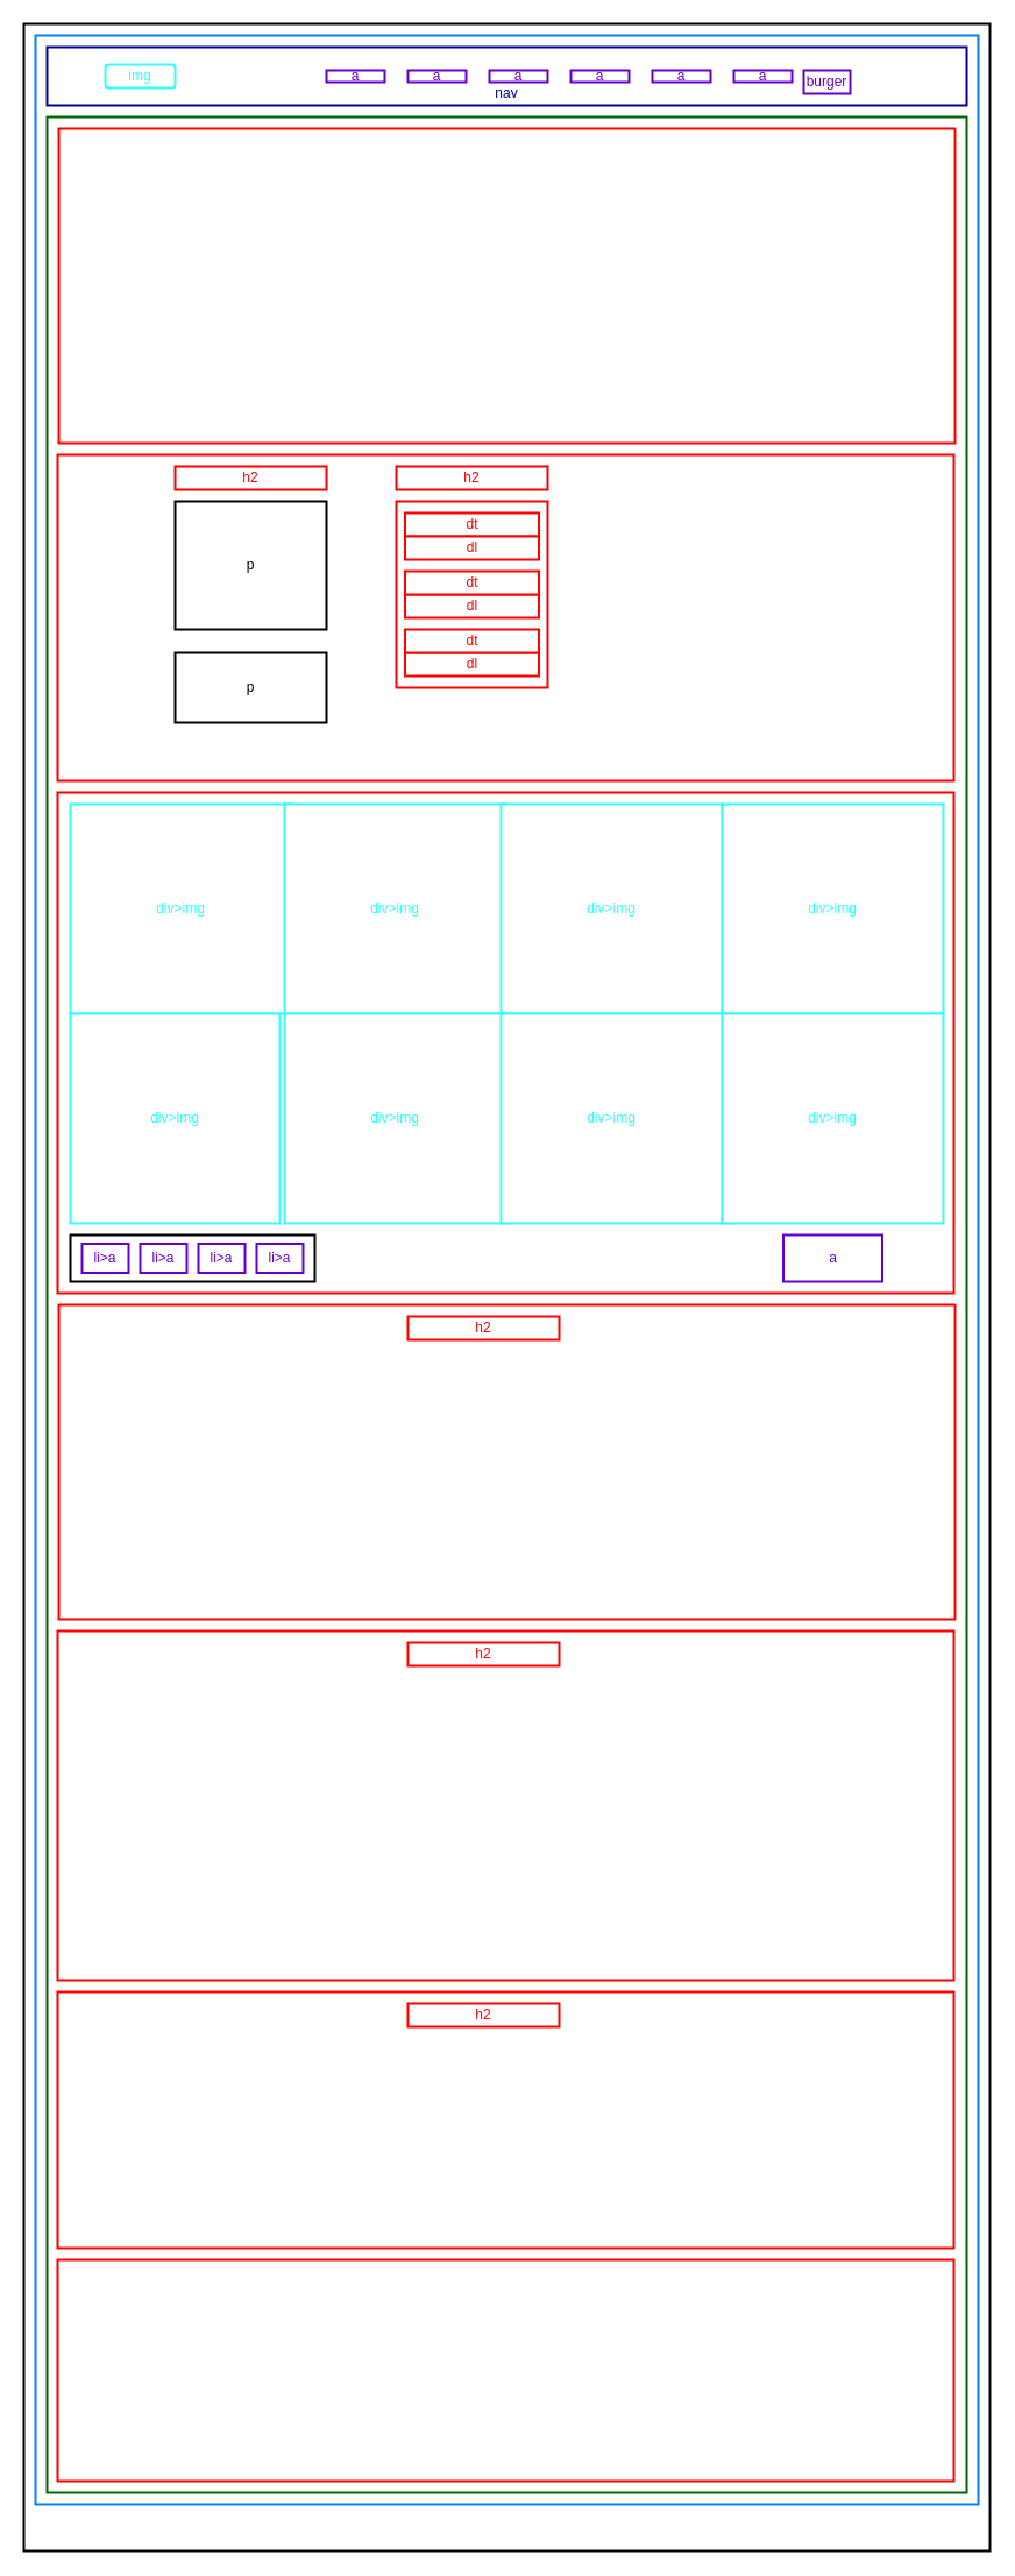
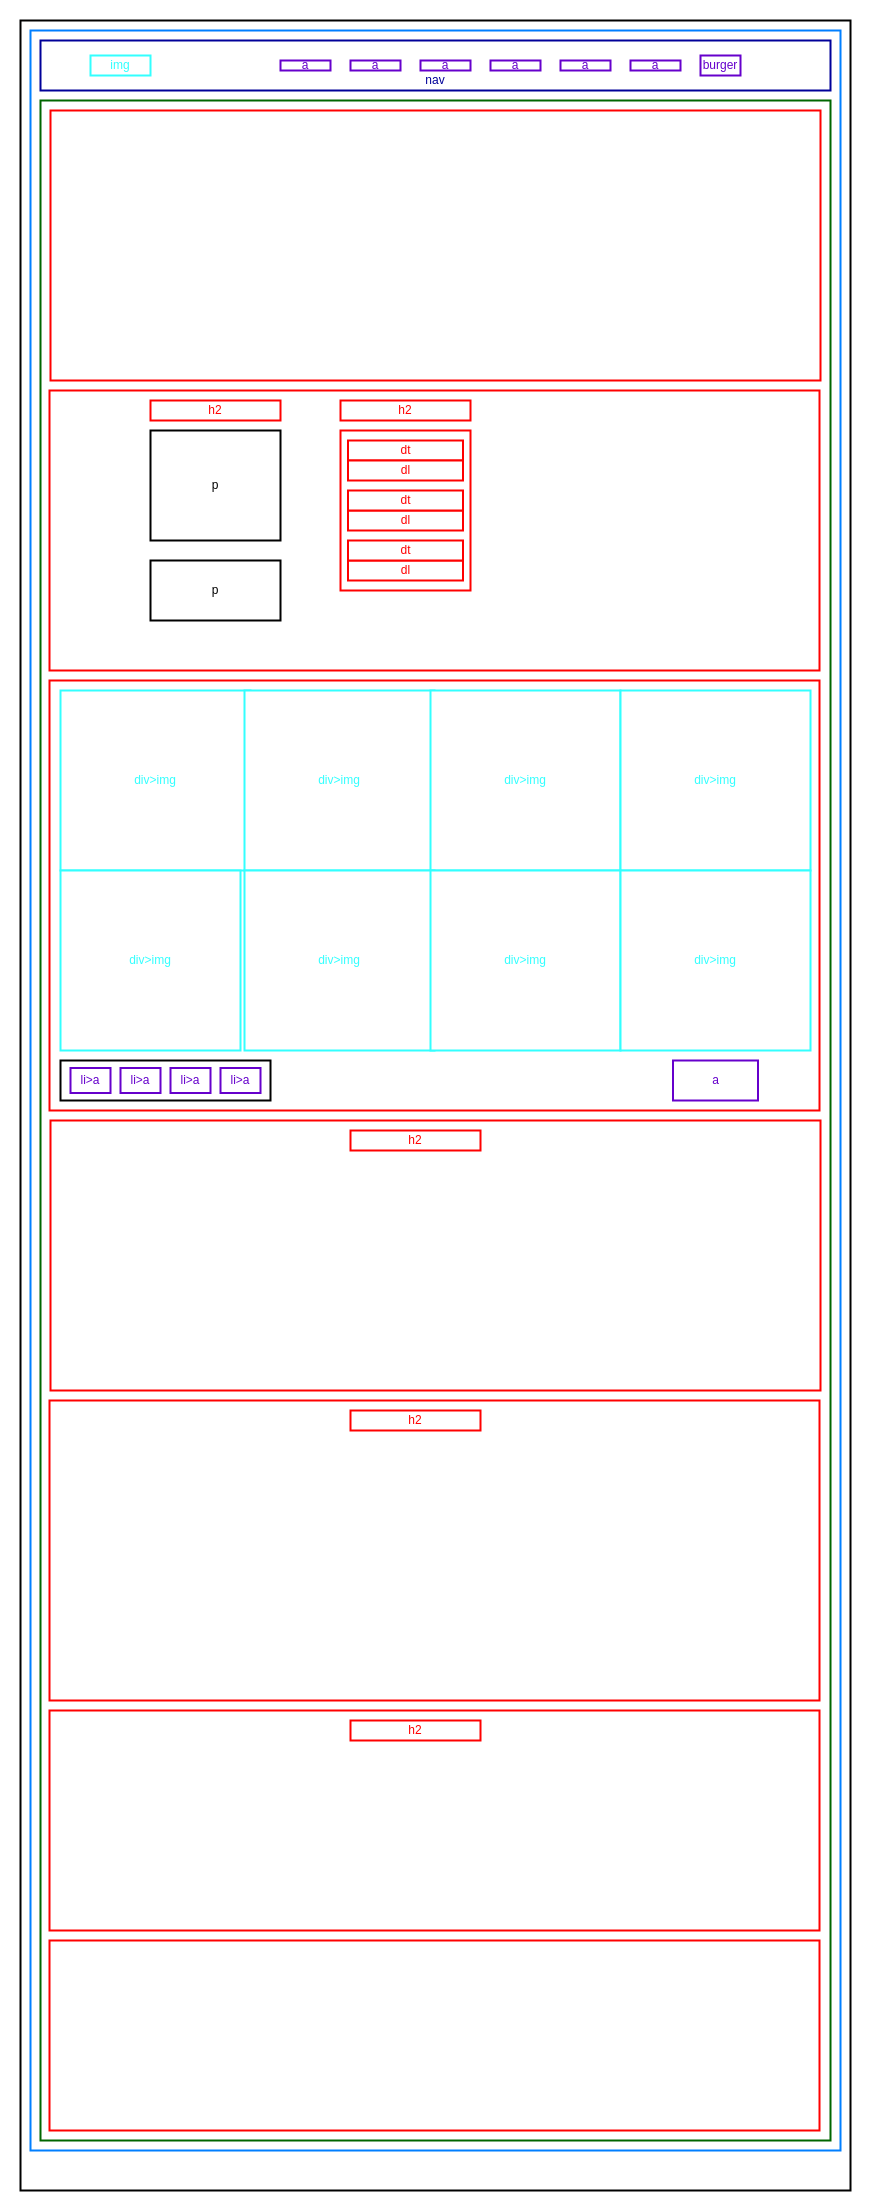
  <mxCell id="0" />
  <mxCell id="1" parent="0" />
  <mxCell id="2" value="" style="rounded=0;whiteSpace=wrap;html=1;shadow=0;glass=0;comic=0;strokeColor=#000000;strokeWidth=2;" vertex="1" parent="1"><mxGeometry y="20" width="830" height="2170" as="geometry" x="20" /></mxCell>
  <mxCell id="3" value="" style="rounded=0;whiteSpace=wrap;html=1;strokeColor=#007FFF;strokeWidth=2;" vertex="1" parent="1"><mxGeometry x="30" y="30" width="810" height="2120" as="geometry" /></mxCell>
  <mxCell id="4" value="" style="rounded=0;whiteSpace=wrap;html=1;strokeColor=#006600;strokeWidth=2;" vertex="1" parent="1"><mxGeometry x="40" y="100" width="790" height="2040" as="geometry" /></mxCell>
  <mxCell id="5" value="&lt;font color=&quot;#000099&quot;&gt;&lt;br&gt;&lt;br&gt;nav&lt;/font&gt;" style="rounded=0;whiteSpace=wrap;html=1;strokeColor=#000099;strokeWidth=2;glass=0;comic=0;shadow=0;" vertex="1" parent="1"><mxGeometry x="40" y="40" width="790" height="50" as="geometry" /></mxCell>
  <mxCell id="6" value="&lt;font color=&quot;#6600cc&quot;&gt;a&lt;/font&gt;" style="rounded=0;whiteSpace=wrap;html=1;strokeColor=#6600CC;strokeWidth=2;" vertex="1" parent="1"><mxGeometry x="630" y="60" width="50" height="10" as="geometry" /></mxCell>
  <mxCell id="7" value="&lt;font color=&quot;#6600cc&quot;&gt;a&lt;/font&gt;" style="rounded=0;whiteSpace=wrap;html=1;strokeColor=#6600CC;strokeWidth=2;" vertex="1" parent="1"><mxGeometry x="420" y="60" width="50" height="10" as="geometry" /></mxCell>
  <mxCell id="8" value="&lt;font color=&quot;#6600cc&quot;&gt;a&lt;/font&gt;" style="rounded=0;whiteSpace=wrap;html=1;strokeColor=#6600CC;strokeWidth=2;" vertex="1" parent="1"><mxGeometry x="490" y="60" width="50" height="10" as="geometry" /></mxCell>
  <mxCell id="9" value="&lt;font color=&quot;#6600cc&quot;&gt;a&lt;/font&gt;" style="rounded=0;whiteSpace=wrap;html=1;strokeColor=#6600CC;strokeWidth=2;" vertex="1" parent="1"><mxGeometry x="560" y="60" width="50" height="10" as="geometry" /></mxCell>
  <mxCell id="10" value="&lt;font color=&quot;#6600cc&quot;&gt;a&lt;/font&gt;" style="rounded=0;whiteSpace=wrap;html=1;strokeColor=#6600CC;strokeWidth=2;" vertex="1" parent="1"><mxGeometry x="280" y="60" width="50" height="10" as="geometry" /></mxCell>
  <mxCell id="11" value="&lt;font color=&quot;#6600cc&quot;&gt;a&lt;/font&gt;" style="rounded=0;whiteSpace=wrap;html=1;strokeColor=#6600CC;strokeWidth=2;" vertex="1" parent="1"><mxGeometry x="350" y="60" width="50" height="10" as="geometry" /></mxCell>
- <mxCell id="12" value="&lt;font color=&quot;#33ffff&quot;&gt;img&lt;/font&gt;" style="whiteSpace=wrap;html=1;strokeColor=#33FFFF;strokeWidth=2;rounded=1;" vertex="1" parent="1"><mxGeometry x="90" y="55" width="60" height="20" as="geometry" /></mxCell>
- <mxCell id="13" value="&lt;font color=&quot;#6600cc&quot;&gt;burger&lt;/font&gt;" style="rounded=0;whiteSpace=wrap;html=1;shadow=0;glass=0;comic=0;strokeColor=#6600CC;strokeWidth=2;" vertex="1" parent="1"><mxGeometry x="690" y="60" width="40" height="20" as="geometry" /></mxCell>
+ <mxCell id="12" value="&lt;font color=&quot;#33ffff&quot;&gt;img&lt;/font&gt;" style="rounded=0;whiteSpace=wrap;html=1;strokeColor=#33FFFF;strokeWidth=2;" vertex="1" parent="1"><mxGeometry x="90" y="55" width="60" height="20" as="geometry" /></mxCell>
+ <mxCell id="13" value="&lt;font color=&quot;#6600cc&quot;&gt;burger&lt;/font&gt;" style="rounded=0;whiteSpace=wrap;html=1;shadow=0;glass=0;comic=0;strokeColor=#6600CC;strokeWidth=2;" vertex="1" parent="1"><mxGeometry x="700" y="55" width="40" height="20" as="geometry" /></mxCell>
  <mxCell id="14" value="" style="rounded=0;whiteSpace=wrap;html=1;shadow=0;glass=0;comic=0;strokeColor=#FF0000;strokeWidth=2;" vertex="1" parent="1"><mxGeometry x="50" y="110" width="770" height="270" as="geometry" /></mxCell>
  <mxCell id="15" value="" style="rounded=0;whiteSpace=wrap;html=1;shadow=0;glass=0;comic=0;strokeColor=#FF0000;strokeWidth=2;" vertex="1" parent="1"><mxGeometry x="49" y="390" width="770" height="280" as="geometry" /></mxCell>
  <mxCell id="16" value="" style="rounded=0;whiteSpace=wrap;html=1;shadow=0;glass=0;comic=0;strokeColor=#FF0000;strokeWidth=2;" vertex="1" parent="1"><mxGeometry x="49" y="680" width="770" height="430" as="geometry" /></mxCell>
  <mxCell id="17" value="" style="rounded=0;whiteSpace=wrap;html=1;shadow=0;glass=0;comic=0;strokeColor=#FF0000;strokeWidth=2;" vertex="1" parent="1"><mxGeometry x="50" y="1120" width="770" height="270" as="geometry" /></mxCell>
  <mxCell id="18" value="" style="rounded=0;whiteSpace=wrap;html=1;shadow=0;glass=0;comic=0;strokeColor=#FF0000;strokeWidth=2;" vertex="1" parent="1"><mxGeometry x="49" y="1400" width="770" height="300" as="geometry" /></mxCell>
  <mxCell id="19" value="" style="rounded=0;whiteSpace=wrap;html=1;shadow=0;glass=0;comic=0;strokeColor=#FF0000;strokeWidth=2;" vertex="1" parent="1"><mxGeometry x="49" y="1710" width="770" height="220" as="geometry" /></mxCell>
  <mxCell id="20" value="&lt;font color=&quot;#33ffff&quot;&gt;div&amp;gt;img&lt;/font&gt;" style="rounded=0;whiteSpace=wrap;html=1;shadow=0;glass=0;comic=0;strokeColor=#33FFFF;strokeWidth=2;" vertex="1" parent="1"><mxGeometry x="60" y="690" width="190" height="180" as="geometry" /></mxCell>
  <mxCell id="21" value="&lt;font color=&quot;#33ffff&quot;&gt;div&amp;gt;img&lt;/font&gt;" style="rounded=0;whiteSpace=wrap;html=1;shadow=0;glass=0;comic=0;strokeColor=#33FFFF;strokeWidth=2;" vertex="1" parent="1"><mxGeometry x="244" y="690" width="190" height="180" as="geometry" /></mxCell>
  <mxCell id="22" value="&lt;font color=&quot;#33ffff&quot;&gt;div&amp;gt;img&lt;/font&gt;" style="rounded=0;whiteSpace=wrap;html=1;shadow=0;glass=0;comic=0;strokeColor=#33FFFF;strokeWidth=2;" vertex="1" parent="1"><mxGeometry x="430" y="690" width="190" height="180" as="geometry" /></mxCell>
  <mxCell id="23" value="&lt;font color=&quot;#33ffff&quot;&gt;div&amp;gt;img&lt;/font&gt;" style="rounded=0;whiteSpace=wrap;html=1;shadow=0;glass=0;comic=0;strokeColor=#33FFFF;strokeWidth=2;" vertex="1" parent="1"><mxGeometry x="620" y="690" width="190" height="180" as="geometry" /></mxCell>
  <mxCell id="24" value="&lt;font color=&quot;#33ffff&quot;&gt;div&amp;gt;img&lt;/font&gt;" style="rounded=0;whiteSpace=wrap;html=1;shadow=0;glass=0;comic=0;strokeColor=#33FFFF;strokeWidth=2;" vertex="1" parent="1"><mxGeometry x="60" y="870" width="180" height="180" as="geometry" /></mxCell>
  <mxCell id="25" value="&lt;font color=&quot;#33ffff&quot;&gt;div&amp;gt;img&lt;/font&gt;" style="rounded=0;whiteSpace=wrap;html=1;shadow=0;glass=0;comic=0;strokeColor=#33FFFF;strokeWidth=2;" vertex="1" parent="1"><mxGeometry x="244" y="870" width="190" height="180" as="geometry" /></mxCell>
  <mxCell id="26" value="&lt;font color=&quot;#33ffff&quot;&gt;div&amp;gt;img&lt;/font&gt;" style="rounded=0;whiteSpace=wrap;html=1;shadow=0;glass=0;comic=0;strokeColor=#33FFFF;strokeWidth=2;" vertex="1" parent="1"><mxGeometry x="430" y="870" width="190" height="180" as="geometry" /></mxCell>
  <mxCell id="27" value="&lt;font color=&quot;#33ffff&quot;&gt;div&amp;gt;img&lt;/font&gt;" style="rounded=0;whiteSpace=wrap;html=1;shadow=0;glass=0;comic=0;strokeColor=#33FFFF;strokeWidth=2;" vertex="1" parent="1"><mxGeometry x="620" y="870" width="190" height="180" as="geometry" /></mxCell>
  <mxCell id="28" value="" style="rounded=0;whiteSpace=wrap;html=1;shadow=0;glass=0;comic=0;strokeColor=#000000;strokeWidth=2;" vertex="1" parent="1"><mxGeometry x="60" y="1060" width="210" height="40" as="geometry" /></mxCell>
  <mxCell id="29" value="&lt;font color=&quot;#6600cc&quot;&gt;li&amp;gt;a&lt;/font&gt;" style="rounded=0;whiteSpace=wrap;html=1;shadow=0;glass=0;comic=0;strokeColor=#6600CC;strokeWidth=2;" vertex="1" parent="1"><mxGeometry x="70" y="1067.5" width="40" height="25" as="geometry" /></mxCell>
  <mxCell id="30" value="&lt;font color=&quot;#6600cc&quot;&gt;li&amp;gt;a&lt;/font&gt;" style="rounded=0;whiteSpace=wrap;html=1;shadow=0;glass=0;comic=0;strokeColor=#6600CC;strokeWidth=2;" vertex="1" parent="1"><mxGeometry x="120" y="1067.5" width="40" height="25" as="geometry" /></mxCell>
  <mxCell id="31" value="&lt;font color=&quot;#6600cc&quot;&gt;li&amp;gt;a&lt;/font&gt;" style="rounded=0;whiteSpace=wrap;html=1;shadow=0;glass=0;comic=0;strokeColor=#6600CC;strokeWidth=2;" vertex="1" parent="1"><mxGeometry x="170" y="1067.5" width="40" height="25" as="geometry" /></mxCell>
  <mxCell id="32" value="&lt;font color=&quot;#6600cc&quot;&gt;li&amp;gt;a&lt;/font&gt;" style="rounded=0;whiteSpace=wrap;html=1;shadow=0;glass=0;comic=0;strokeColor=#6600CC;strokeWidth=2;" vertex="1" parent="1"><mxGeometry x="220" y="1067.5" width="40" height="25" as="geometry" /></mxCell>
  <mxCell id="33" value="&lt;font color=&quot;#ff0000&quot;&gt;h2&lt;/font&gt;" style="rounded=0;whiteSpace=wrap;html=1;shadow=0;glass=0;comic=0;strokeColor=#FF0000;strokeWidth=2;" vertex="1" parent="1"><mxGeometry x="350" y="1130" width="130" height="20" as="geometry" /></mxCell>
  <mxCell id="34" value="&lt;font color=&quot;#ff0000&quot;&gt;h2&lt;/font&gt;" style="rounded=0;whiteSpace=wrap;html=1;shadow=0;glass=0;comic=0;strokeColor=#FF0000;strokeWidth=2;" vertex="1" parent="1"><mxGeometry x="340" y="400" width="130" height="20" as="geometry" /></mxCell>
  <mxCell id="35" value="&lt;font color=&quot;#ff0000&quot;&gt;h2&lt;/font&gt;" style="rounded=0;whiteSpace=wrap;html=1;shadow=0;glass=0;comic=0;strokeColor=#FF0000;strokeWidth=2;" vertex="1" parent="1"><mxGeometry x="150" y="400" width="130" height="20" as="geometry" /></mxCell>
  <mxCell id="36" value="" style="rounded=0;whiteSpace=wrap;html=1;shadow=0;glass=0;comic=0;strokeColor=#FF0000;strokeWidth=2;" vertex="1" parent="1"><mxGeometry x="340" y="430" width="130" height="160" as="geometry" /></mxCell>
  <mxCell id="37" value="&lt;font color=&quot;#ff0000&quot;&gt;dt&lt;/font&gt;" style="rounded=0;whiteSpace=wrap;html=1;shadow=0;glass=0;comic=0;strokeColor=#FF0000;strokeWidth=2;" vertex="1" parent="1"><mxGeometry x="347.5" y="440" width="115" height="20" as="geometry" /></mxCell>
  <mxCell id="38" value="&lt;font color=&quot;#ff0000&quot;&gt;dl&lt;/font&gt;" style="rounded=0;whiteSpace=wrap;html=1;shadow=0;glass=0;comic=0;strokeColor=#FF0000;strokeWidth=2;" vertex="1" parent="1"><mxGeometry x="347.5" y="460" width="115" height="20" as="geometry" /></mxCell>
  <mxCell id="39" value="&lt;font color=&quot;#ff0000&quot;&gt;dl&lt;/font&gt;" style="rounded=0;whiteSpace=wrap;html=1;shadow=0;glass=0;comic=0;strokeColor=#FF0000;strokeWidth=2;" vertex="1" parent="1"><mxGeometry x="347.5" y="510" width="115" height="20" as="geometry" /></mxCell>
  <mxCell id="40" value="&lt;font color=&quot;#ff0000&quot;&gt;dt&lt;/font&gt;" style="rounded=0;whiteSpace=wrap;html=1;shadow=0;glass=0;comic=0;strokeColor=#FF0000;strokeWidth=2;" vertex="1" parent="1"><mxGeometry x="347.5" y="490" width="115" height="20" as="geometry" /></mxCell>
  <mxCell id="41" value="&lt;font color=&quot;#ff0000&quot;&gt;dl&lt;/font&gt;" style="rounded=0;whiteSpace=wrap;html=1;shadow=0;glass=0;comic=0;strokeColor=#FF0000;strokeWidth=2;" vertex="1" parent="1"><mxGeometry x="347.5" y="560" width="115" height="20" as="geometry" /></mxCell>
  <mxCell id="42" value="&lt;font color=&quot;#ff0000&quot;&gt;dt&lt;/font&gt;" style="rounded=0;whiteSpace=wrap;html=1;shadow=0;glass=0;comic=0;strokeColor=#FF0000;strokeWidth=2;" vertex="1" parent="1"><mxGeometry x="347.5" y="540" width="115" height="20" as="geometry" /></mxCell>
  <mxCell id="43" value="p" style="rounded=0;whiteSpace=wrap;html=1;shadow=0;glass=0;comic=0;strokeColor=#000000;strokeWidth=2;" vertex="1" parent="1"><mxGeometry x="150" y="430" width="130" height="110" as="geometry" /></mxCell>
  <mxCell id="44" value="p" style="rounded=0;whiteSpace=wrap;html=1;shadow=0;glass=0;comic=0;strokeColor=#000000;strokeWidth=2;" vertex="1" parent="1"><mxGeometry x="150" y="560" width="130" height="60" as="geometry" /></mxCell>
  <mxCell id="45" value="&lt;font color=&quot;#ff0000&quot;&gt;h2&lt;/font&gt;" style="rounded=0;whiteSpace=wrap;html=1;shadow=0;glass=0;comic=0;strokeColor=#FF0000;strokeWidth=2;" vertex="1" parent="1"><mxGeometry x="350" y="1720" width="130" height="20" as="geometry" /></mxCell>
  <mxCell id="46" value="&lt;font color=&quot;#ff0000&quot;&gt;h2&lt;/font&gt;" style="rounded=0;whiteSpace=wrap;html=1;shadow=0;glass=0;comic=0;strokeColor=#FF0000;strokeWidth=2;" vertex="1" parent="1"><mxGeometry x="350" y="1410" width="130" height="20" as="geometry" /></mxCell>
  <mxCell id="47" value="" style="rounded=0;whiteSpace=wrap;html=1;shadow=0;glass=0;comic=0;strokeColor=#FF0000;strokeWidth=2;" vertex="1" parent="1"><mxGeometry x="49" y="1940" width="770" height="190" as="geometry" /></mxCell>
  <mxCell id="48" value="&lt;font color=&quot;#6600cc&quot;&gt;a&lt;/font&gt;" style="rounded=0;whiteSpace=wrap;html=1;shadow=0;glass=0;comic=0;strokeColor=#6600CC;strokeWidth=2;" vertex="1" parent="1"><mxGeometry x="672.5" y="1060" width="85" height="40" as="geometry" /></mxCell>
